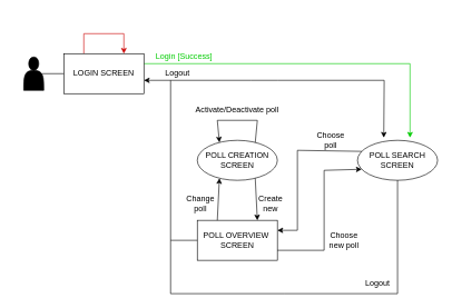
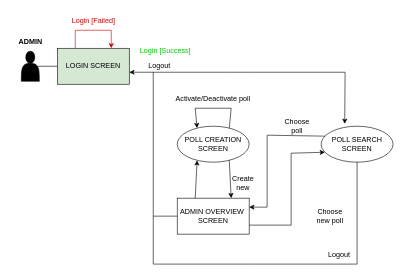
  <mxCell id="0" />
  <mxCell id="1" parent="0" />
  <mxCell id="2" style="edgeStyle=orthogonalEdgeStyle;rounded=0;orthogonalLoop=1;jettySize=auto;html=1;exitX=0.25;exitY=0;exitDx=0;exitDy=0;entryX=0.75;entryY=0;entryDx=0;entryDy=0;fillColor=#f8cecc;strokeColor=#CC0000;" parent="1" source="4" target="4" edge="1"><mxGeometry relative="1" as="geometry"><mxPoint x="185" y="70" as="targetPoint" /><Array as="points"><mxPoint x="125" y="50" /><mxPoint x="185" y="50" /></Array></mxGeometry></mxCell>
- <mxCell id="3" style="edgeStyle=orthogonalEdgeStyle;rounded=0;orthogonalLoop=1;jettySize=auto;html=1;exitX=1;exitY=0.25;exitDx=0;exitDy=0;strokeColor=#00CC00;fontColor=#00CC00;entryX=0.656;entryY=-0.067;entryDx=0;entryDy=0;entryPerimeter=0;" parent="1" source="4" target="13" edge="1"><mxGeometry relative="1" as="geometry"><mxPoint x="375" y="95" as="targetPoint" /></mxGeometry></mxCell>
- <mxCell id="4" value="LOGIN SCREEN" style="rounded=0;whiteSpace=wrap;html=1;strokeWidth=1;" parent="1" vertex="1"><mxGeometry x="95" y="80" width="120" height="60" as="geometry" /></mxCell>
+ <mxCell id="4" value="LOGIN SCREEN" style="rounded=0;whiteSpace=wrap;html=1;strokeWidth=1;fillColor=#d5e8d4;" parent="1" vertex="1"><mxGeometry x="95" y="80" width="120" height="60" as="geometry" /></mxCell>
  <mxCell id="5" style="edgeStyle=orthogonalEdgeStyle;rounded=0;orthogonalLoop=1;jettySize=auto;html=1;strokeColor=#000000;fontColor=#00CC00;" parent="1" edge="1"><mxGeometry relative="1" as="geometry"><mxPoint x="215" y="120" as="targetPoint" /><Array as="points"><mxPoint x="375" y="120" /><mxPoint x="215" y="120" /></Array><mxPoint x="415" y="120" as="sourcePoint" /></mxGeometry></mxCell>
+ <mxCell id="6" value="&lt;font color=&quot;#cc0000&quot;&gt;Login [Failed]&lt;/font&gt;" style="text;html=1;align=center;verticalAlign=middle;resizable=0;points=[];autosize=1;strokeColor=none;fillColor=none;" parent="1" vertex="1"><mxGeometry x="105" y="20" width="100" height="30" as="geometry" /></mxCell>
  <mxCell id="7" value="" style="shape=actor;whiteSpace=wrap;html=1;strokeWidth=1;fontColor=#CC0000;fillColor=#000000;" parent="1" vertex="1"><mxGeometry x="35" y="85" width="30" height="50" as="geometry" /></mxCell>
  <mxCell id="8" value="" style="endArrow=none;html=1;rounded=0;strokeColor=#000000;fontColor=#CC0000;exitX=0.9;exitY=0.5;exitDx=0;exitDy=0;entryX=0;entryY=0.5;entryDx=0;entryDy=0;exitPerimeter=0;" parent="1" source="7" target="4" edge="1"><mxGeometry width="50" height="50" relative="1" as="geometry"><mxPoint x="395" y="240" as="sourcePoint" /><mxPoint x="445" y="190" as="targetPoint" /><Array as="points" /></mxGeometry></mxCell>
  <mxCell id="9" value="&lt;font color=&quot;#00cc00&quot;&gt;Login [Success]&lt;/font&gt;" style="text;html=1;align=center;verticalAlign=middle;resizable=0;points=[];autosize=1;strokeColor=none;fillColor=none;fontColor=#CC0000;" parent="1" vertex="1"><mxGeometry x="220" y="70" width="110" height="30" as="geometry" /></mxCell>
  <mxCell id="10" value="&lt;font color=&quot;#000000&quot;&gt;Logout&lt;/font&gt;" style="text;html=1;align=center;verticalAlign=middle;resizable=0;points=[];autosize=1;strokeColor=none;fillColor=none;fontColor=#00CC00;" parent="1" vertex="1"><mxGeometry x="235" y="95" width="60" height="30" as="geometry" /></mxCell>
- <mxCell id="12" value="POLL OVERVIEW&amp;nbsp;&lt;br&gt;SCREEN" style="rounded=0;whiteSpace=wrap;html=1;" parent="1" vertex="1"><mxGeometry x="295" y="330" width="120" height="60" as="geometry" /></mxCell>
+ <mxCell id="11" value="&lt;b&gt;ADMIN&lt;/b&gt;" style="text;html=1;align=center;verticalAlign=middle;resizable=0;points=[];autosize=1;strokeColor=none;fillColor=none;" parent="1" vertex="1"><mxGeometry x="20" y="55" width="60" height="30" as="geometry" /></mxCell>
+ <mxCell id="12" value="ADMIN OVERVIEW&amp;nbsp;&lt;br&gt;SCREEN" style="rounded=0;whiteSpace=wrap;html=1;" parent="1" vertex="1"><mxGeometry x="295" y="330" width="120" height="60" as="geometry" /></mxCell>
  <mxCell id="13" value="POLL SEARCH&lt;br&gt;SCREEN" style="ellipse;whiteSpace=wrap;html=1;" parent="1" vertex="1"><mxGeometry x="535" y="210" width="120" height="60" as="geometry" /></mxCell>
  <mxCell id="14" value="" style="endArrow=classic;html=1;rounded=0;entryX=0.328;entryY=-0.067;entryDx=0;entryDy=0;entryPerimeter=0;" parent="1" target="13" edge="1"><mxGeometry width="50" height="50" relative="1" as="geometry"><mxPoint x="415" y="120" as="sourcePoint" /><mxPoint x="455" y="190" as="targetPoint" /><Array as="points"><mxPoint x="575" y="120" /></Array></mxGeometry></mxCell>
  <mxCell id="15" value="" style="endArrow=classic;html=1;rounded=0;exitX=1;exitY=0.75;exitDx=0;exitDy=0;entryX=0;entryY=0.75;entryDx=0;entryDy=0;" parent="1" source="12" target="13" edge="1"><mxGeometry width="50" height="50" relative="1" as="geometry"><mxPoint x="405" y="240" as="sourcePoint" /><mxPoint x="455" y="190" as="targetPoint" /><Array as="points"><mxPoint x="485" y="375" /><mxPoint x="485" y="255" /></Array></mxGeometry></mxCell>
  <mxCell id="16" value="" style="endArrow=classic;html=1;rounded=0;entryX=1;entryY=0.25;entryDx=0;entryDy=0;exitX=0;exitY=0.25;exitDx=0;exitDy=0;" parent="1" source="13" target="12" edge="1"><mxGeometry width="50" height="50" relative="1" as="geometry"><mxPoint x="405" y="240" as="sourcePoint" /><mxPoint x="455" y="190" as="targetPoint" /><Array as="points"><mxPoint x="445" y="225" /><mxPoint x="445" y="345" /></Array></mxGeometry></mxCell>
  <mxCell id="17" value="Choose poll" style="text;html=1;strokeColor=none;fillColor=none;align=center;verticalAlign=middle;whiteSpace=wrap;rounded=0;" parent="1" vertex="1"><mxGeometry x="465" y="200" width="60" height="20" as="geometry" /></mxCell>
- <mxCell id="18" value="Choose new poll" style="text;html=1;strokeColor=none;fillColor=none;align=center;verticalAlign=middle;whiteSpace=wrap;rounded=0;" parent="1" vertex="1"><mxGeometry x="485" y="345" width="60" height="30" as="geometry" /></mxCell>
+ <mxCell id="18" value="Choose new poll" style="text;html=1;strokeColor=none;fillColor=none;align=center;verticalAlign=middle;whiteSpace=wrap;rounded=0;" parent="1" vertex="1"><mxGeometry x="520" y="345" width="60" height="30" as="geometry" /></mxCell>
  <mxCell id="19" value="" style="endArrow=none;html=1;rounded=0;exitX=0.5;exitY=1;exitDx=0;exitDy=0;" parent="1" source="13" edge="1"><mxGeometry width="50" height="50" relative="1" as="geometry"><mxPoint x="595" y="390" as="sourcePoint" /><mxPoint x="255" y="120" as="targetPoint" /><Array as="points"><mxPoint x="595" y="440" /><mxPoint x="425" y="440" /><mxPoint x="255" y="440" /></Array></mxGeometry></mxCell>
  <mxCell id="20" value="" style="endArrow=none;html=1;rounded=0;" parent="1" edge="1"><mxGeometry width="50" height="50" relative="1" as="geometry"><mxPoint x="295" y="360" as="sourcePoint" /><mxPoint x="255" y="360" as="targetPoint" /></mxGeometry></mxCell>
  <mxCell id="21" value="POLL CREATION&lt;br&gt;SCREEN" style="ellipse;whiteSpace=wrap;html=1;" parent="1" vertex="1"><mxGeometry x="295" y="210" width="120" height="60" as="geometry" /></mxCell>
  <mxCell id="22" value="" style="endArrow=classic;html=1;rounded=0;exitX=0.75;exitY=1;exitDx=0;exitDy=0;entryX=0.75;entryY=0;entryDx=0;entryDy=0;" parent="1" source="21" target="12" edge="1"><mxGeometry width="50" height="50" relative="1" as="geometry"><mxPoint x="385" y="290" as="sourcePoint" /><mxPoint x="465" y="270" as="targetPoint" /></mxGeometry></mxCell>
  <mxCell id="23" value="" style="endArrow=classic;html=1;rounded=0;exitX=0.25;exitY=0;exitDx=0;exitDy=0;entryX=0.25;entryY=1;entryDx=0;entryDy=0;" parent="1" source="12" target="21" edge="1"><mxGeometry width="50" height="50" relative="1" as="geometry"><mxPoint x="415" y="320" as="sourcePoint" /><mxPoint x="365" y="100" as="targetPoint" /></mxGeometry></mxCell>
  <mxCell id="24" value="Create new" style="text;html=1;strokeColor=none;fillColor=none;align=center;verticalAlign=middle;whiteSpace=wrap;rounded=0;" parent="1" vertex="1"><mxGeometry x="375" y="290" width="60" height="30" as="geometry" /></mxCell>
- <mxCell id="25" value="Change poll" style="text;html=1;strokeColor=none;fillColor=none;align=center;verticalAlign=middle;whiteSpace=wrap;rounded=0;" parent="1" vertex="1"><mxGeometry x="270" y="290" width="60" height="30" as="geometry" /></mxCell>
  <mxCell id="26" value="Activate/Deactivate poll" style="text;html=1;strokeColor=none;fillColor=none;align=center;verticalAlign=middle;whiteSpace=wrap;rounded=0;" vertex="1" parent="1"><mxGeometry x="280" y="150" width="150" height="30" as="geometry" /></mxCell>
  <mxCell id="27" value="" style="endArrow=classic;html=1;rounded=0;exitX=0.75;exitY=0;exitDx=0;exitDy=0;entryX=0.25;entryY=0;entryDx=0;entryDy=0;" edge="1" parent="1" source="21" target="21"><mxGeometry width="50" height="50" relative="1" as="geometry"><mxPoint x="405" y="290" as="sourcePoint" /><mxPoint x="455" y="240" as="targetPoint" /><Array as="points"><mxPoint x="385" y="180" /><mxPoint x="325" y="180" /></Array></mxGeometry></mxCell>
  <mxCell id="28" value="&lt;font color=&quot;#000000&quot;&gt;Logout&lt;/font&gt;" style="text;html=1;align=center;verticalAlign=middle;resizable=0;points=[];autosize=1;strokeColor=none;fillColor=none;fontColor=#00CC00;" vertex="1" parent="1"><mxGeometry x="535" y="410" width="60" height="30" as="geometry" /></mxCell>
